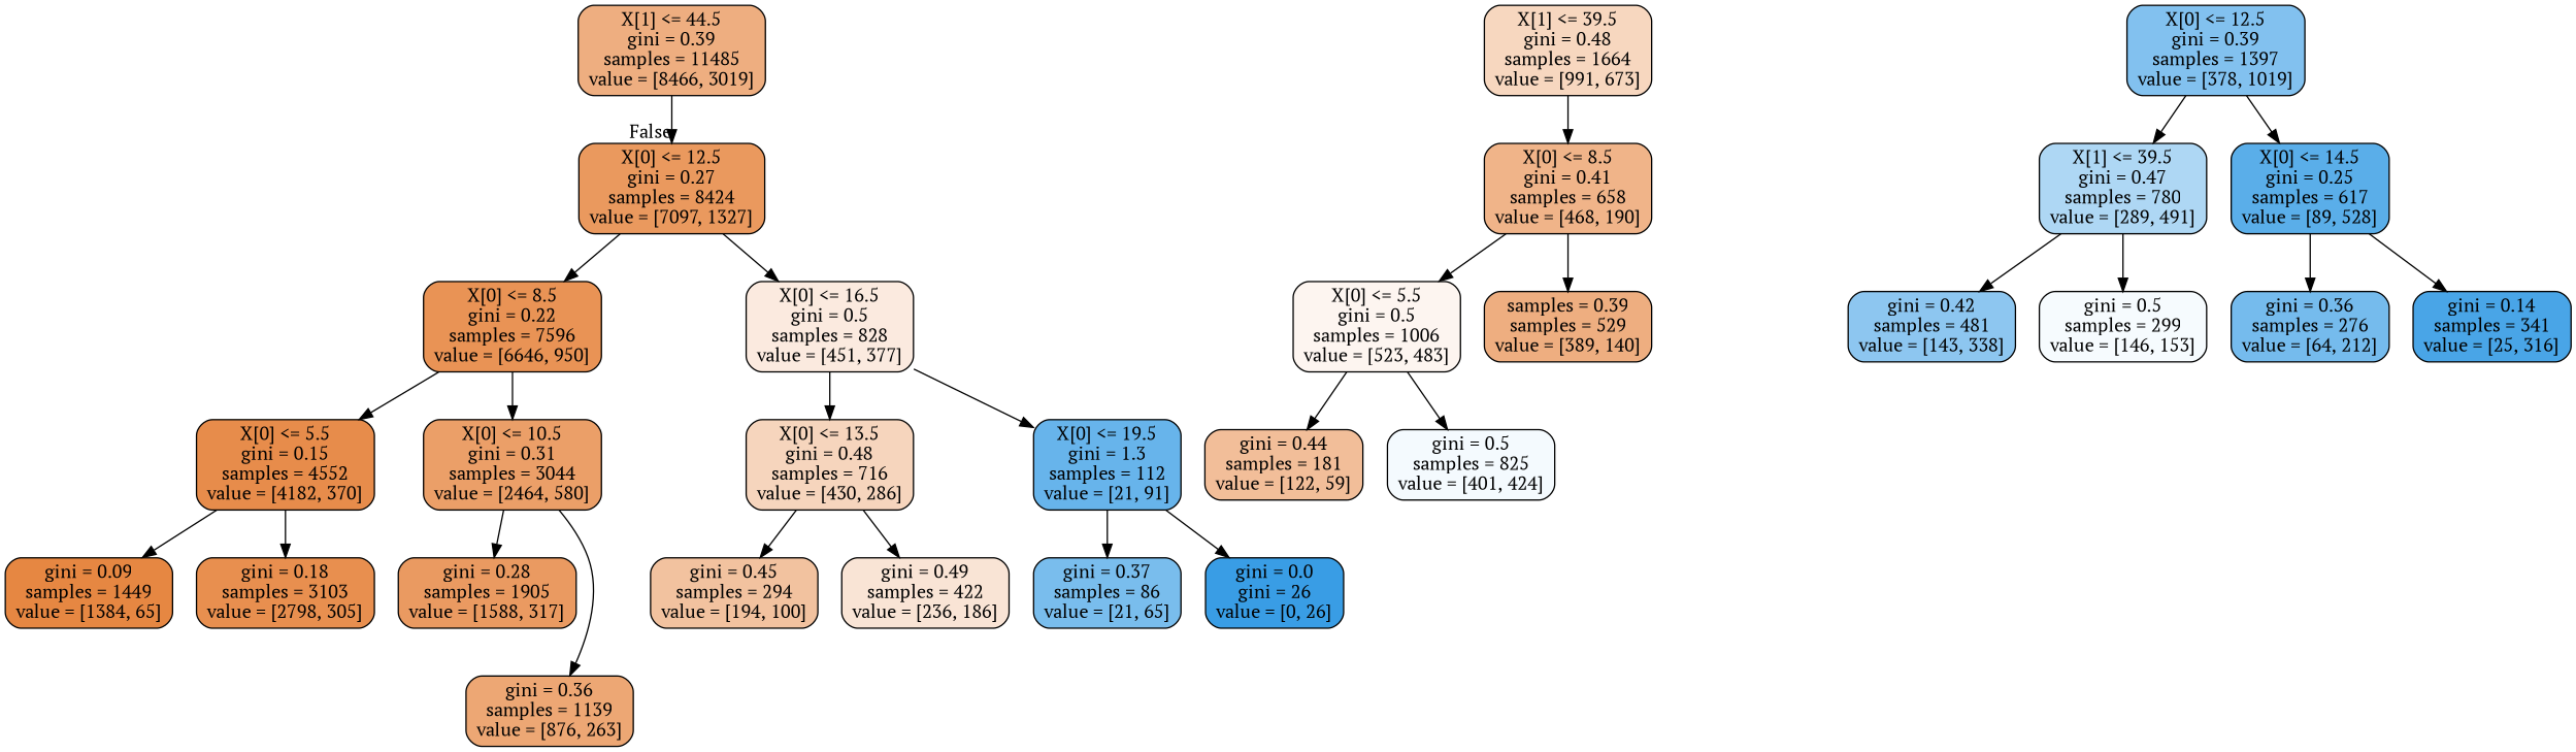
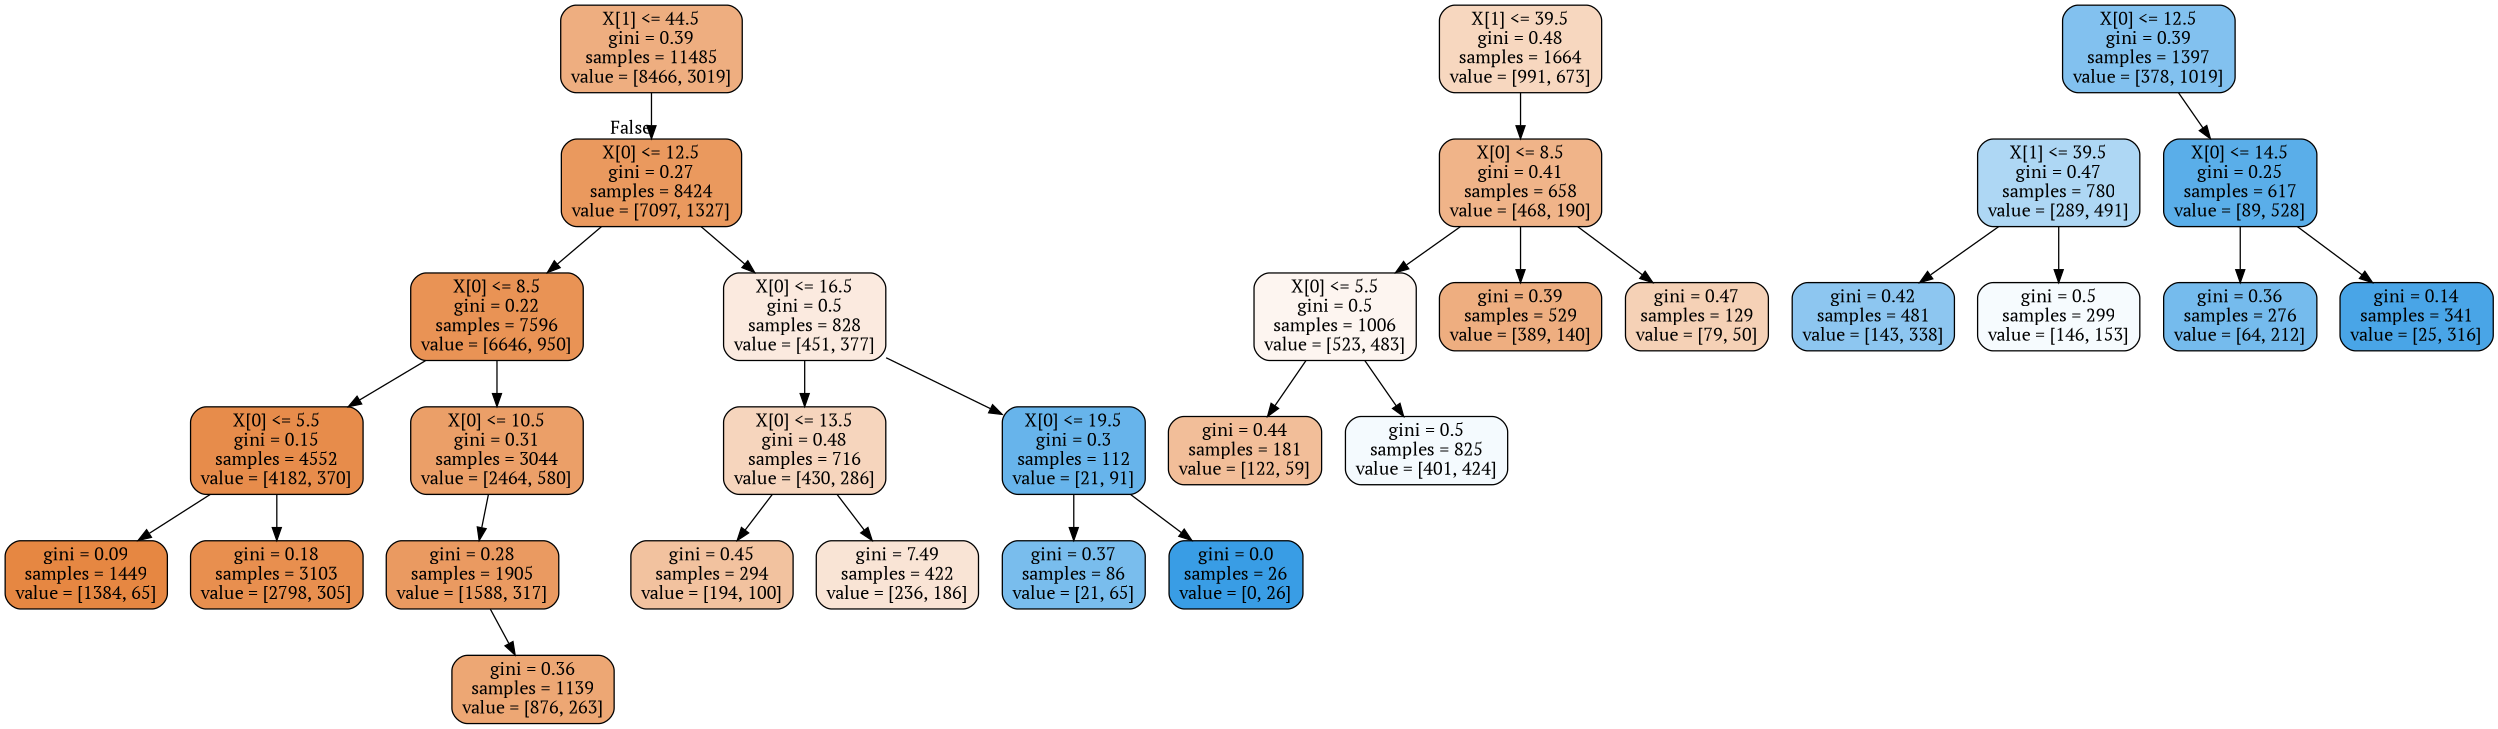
  digraph {
    fontname="PT Serif"
    node [color=black fillcolor="#eeae80" fontname="PT Serif" shape=box style="filled, rounded"]
    edge [fontname="PT Serif"]
    n1 [label="X[1] <= 44.5\ngini = 0.39\nsamples = 11485\nvalue = [8466, 3019]"]
    n2 [fillcolor="#ea995e" label="X[0] <= 12.5\ngini = 0.27\nsamples = 8424\nvalue = [7097, 1327]"]
    n3 [fillcolor="#e99355" label="X[0] <= 8.5\ngini = 0.22\nsamples = 7596\nvalue = [6646, 950]"]
    n4 [fillcolor="#fbeadf" label="X[0] <= 16.5\ngini = 0.5\nsamples = 828\nvalue = [451, 377]"]
    n5 [fillcolor="#f7d7bf" label="X[1] <= 39.5\ngini = 0.48\nsamples = 1664\nvalue = [991, 673]"]
    n6 [fillcolor="#f0b489" label="X[0] <= 8.5\ngini = 0.41\nsamples = 658\nvalue = [468, 190]"]
    n7 [fillcolor="#82c1ef" label="X[0] <= 12.5\ngini = 0.39\nsamples = 1397\nvalue = [378, 1019]"]
    n8 [fillcolor="#aed7f4" label="X[1] <= 39.5\ngini = 0.47\nsamples = 780\nvalue = [289, 491]"]
    n9 [fillcolor="#5aaee9" label="X[0] <= 14.5\ngini = 0.25\nsamples = 617\nvalue = [89, 528]"]
    n10 [fillcolor="#fdf5f0" label="X[0] <= 5.5\ngini = 0.5\nsamples = 1006\nvalue = [523, 483]"]
    n11 [fillcolor="#f2be99" label="gini = 0.44\nsamples = 181\nvalue = [122, 59]"]
    n12 [fillcolor="#f4fafe" label="gini = 0.5\nsamples = 825\nvalue = [401, 424]"]
-   n13 [label="samples = 0.39\nsamples = 529\nvalue = [389, 140]"]
+   n13 [label="gini = 0.39\nsamples = 529\nvalue = [389, 140]"]
+   n14 [fillcolor="#f5d1b6" label="gini = 0.47\nsamples = 129\nvalue = [79, 50]"]
    n15 [fillcolor="#8dc6f0" label="gini = 0.42\nsamples = 481\nvalue = [143, 338]"]
    n16 [fillcolor="#f6fbfe" label="gini = 0.5\nsamples = 299\nvalue = [146, 153]"]
    n17 [fillcolor="#75bbed" label="gini = 0.36\nsamples = 276\nvalue = [64, 212]"]
    n18 [fillcolor="#49a5e7" label="gini = 0.14\nsamples = 341\nvalue = [25, 316]"]
    n19 [fillcolor="#e78c4b" label="X[0] <= 5.5\ngini = 0.15\nsamples = 4552\nvalue = [4182, 370]"]
    n20 [fillcolor="#eb9f68" label="X[0] <= 10.5\ngini = 0.31\nsamples = 3044\nvalue = [2464, 580]"]
    n21 [fillcolor="#f6d5bd" label="X[0] <= 13.5\ngini = 0.48\nsamples = 716\nvalue = [430, 286]"]
-   n22 [fillcolor="#67b4eb" label="X[0] <= 19.5\ngini = 1.3\nsamples = 112\nvalue = [21, 91]"]
+   n22 [fillcolor="#67b4eb" label="X[0] <= 19.5\ngini = 0.3\nsamples = 112\nvalue = [21, 91]"]
    n23 [fillcolor="#e68742" label="gini = 0.09\nsamples = 1449\nvalue = [1384, 65]"]
    n24 [fillcolor="#e88f4f" label="gini = 0.18\nsamples = 3103\nvalue = [2798, 305]"]
    n25 [fillcolor="#ea9a61" label="gini = 0.28\nsamples = 1905\nvalue = [1588, 317]"]
    n26 [fillcolor="#eda774" label="gini = 0.36\nsamples = 1139\nvalue = [876, 263]"]
    n27 [fillcolor="#f2c29f" label="gini = 0.45\nsamples = 294\nvalue = [194, 100]"]
-   n28 [fillcolor="#f9e4d5" label="gini = 0.49\nsamples = 422\nvalue = [236, 186]"]
+   n28 [fillcolor="#f9e4d5" label="gini = 7.49\nsamples = 422\nvalue = [236, 186]"]
    n29 [fillcolor="#79bded" label="gini = 0.37\nsamples = 86\nvalue = [21, 65]"]
-   n30 [fillcolor="#399de5" label="gini = 0.0\ngini = 26\nvalue = [0, 26]"]
+   n30 [fillcolor="#399de5" label="gini = 0.0\nsamples = 26\nvalue = [0, 26]"]
    n1 -> n2 [headlabel=False labelangle=-45 labeldistance=2.5]
    n2 -> n3
    n2 -> n4
    n3 -> n19
    n3 -> n20
    n4 -> n21
    n4 -> n22
    n5 -> n6
    n6 -> n10
    n6 -> n13
-   n7 -> n8
+   n6 -> n14
    n7 -> n9
    n8 -> n15
    n8 -> n16
    n9 -> n17
    n9 -> n18
    n10 -> n11
    n10 -> n12
    n19 -> n23
    n19 -> n24
    n20 -> n25
-   n20 -> n26
+   n25 -> n26
    n21 -> n27
    n21 -> n28
    n22 -> n29
    n22 -> n30
  }
